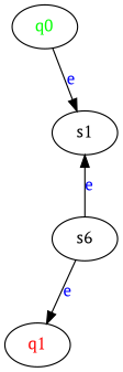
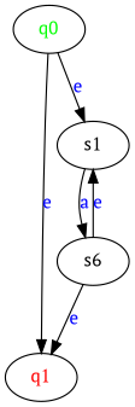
  digraph {
    fontname="PT Serif"
    node [fontname="PT Serif"]
    edge [fontname="PT Serif"]
    n1 [label=<<font color="green">q0</font>>]
    n2 [label=<<font color="red">q1</font>>]
    n3 [label=s1]
    n4 [label=s6]
+   n1 -> n2 [label=<<font color="blue">e</font>>]
    n1 -> n3 [label=<<font color="blue">e</font>>]
+   n3 -> n4 [label=<<font color="blue">a</font>>]
    n4 -> n2 [label=<<font color="blue">e</font>>]
    n4 -> n3 [label=<<font color="blue">e</font>>]
  }
